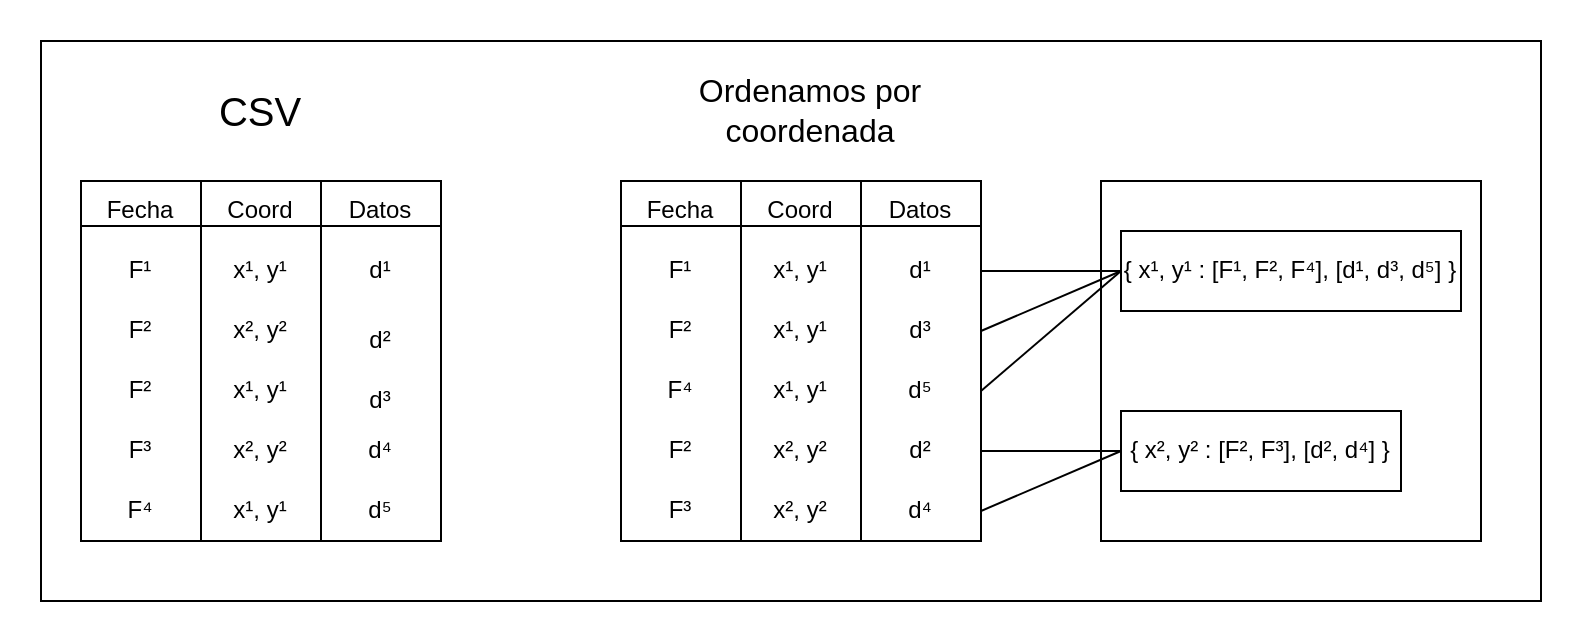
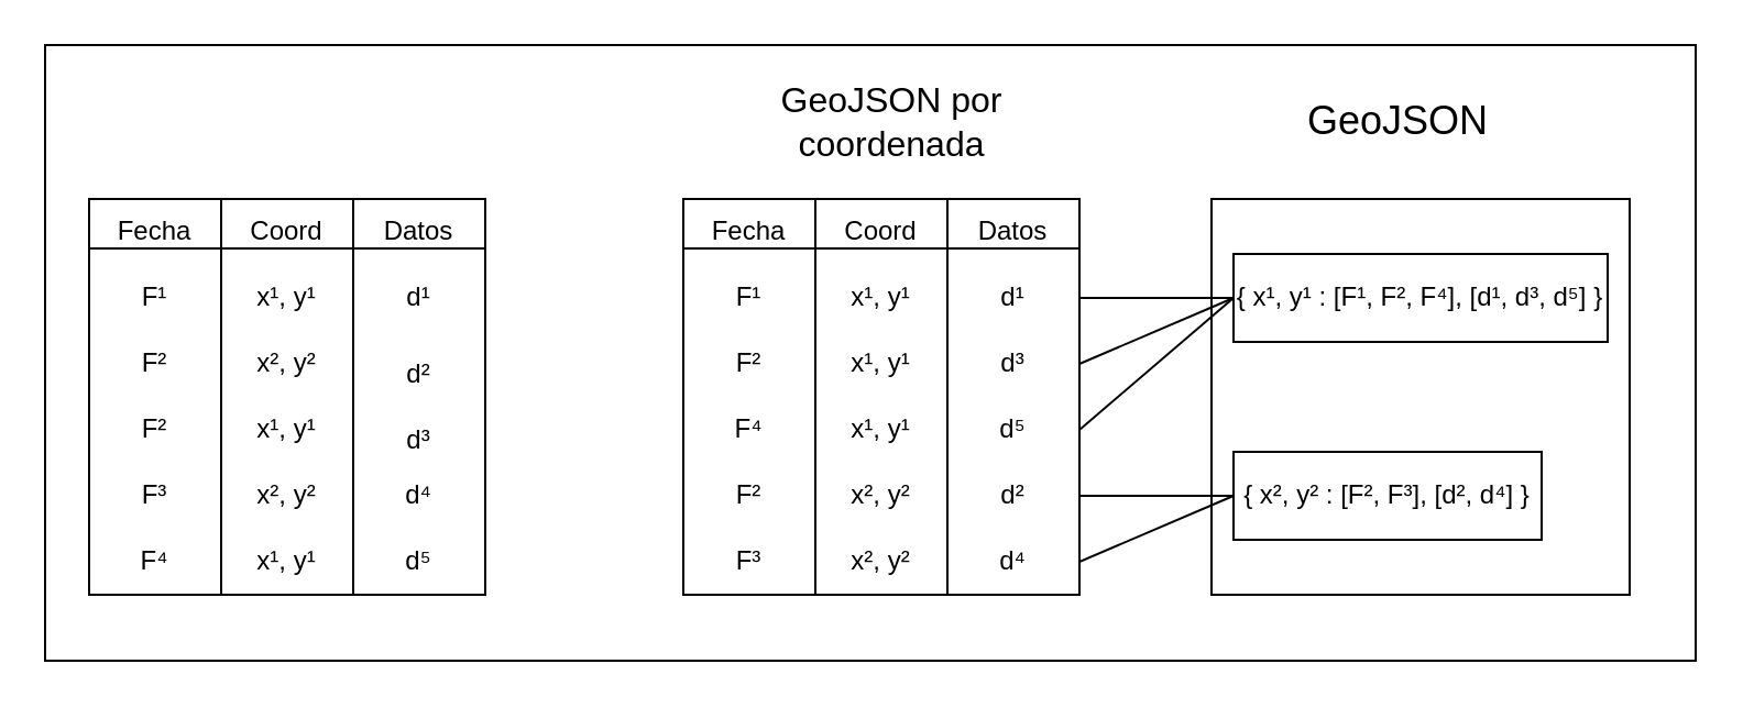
  <mxCell id="0" />
  <mxCell id="1" parent="0" />
  <mxCell id="2" value="" style="rounded=0;whiteSpace=wrap;html=1;" vertex="1" parent="1"><mxGeometry x="20" y="20" width="750" height="280" as="geometry" /></mxCell>
  <mxCell id="3" value="" style="rounded=0;whiteSpace=wrap;html=1;" vertex="1" parent="1"><mxGeometry x="550" y="90" width="190" height="180" as="geometry" /></mxCell>
  <mxCell id="4" value="" style="rounded=0;whiteSpace=wrap;html=1;" vertex="1" parent="1"><mxGeometry x="560" y="205" width="140" height="40" as="geometry" /></mxCell>
  <mxCell id="5" value="" style="rounded=0;whiteSpace=wrap;html=1;" vertex="1" parent="1"><mxGeometry x="560" y="115" width="170" height="40" as="geometry" /></mxCell>
  <mxCell id="6" value="" style="rounded=0;whiteSpace=wrap;html=1;" vertex="1" parent="1"><mxGeometry x="40" y="90" width="60" height="180" as="geometry" /></mxCell>
  <mxCell id="7" value="" style="rounded=0;whiteSpace=wrap;html=1;" vertex="1" parent="1"><mxGeometry x="100" y="90" width="70" height="180" as="geometry" /></mxCell>
  <mxCell id="8" value="" style="rounded=0;whiteSpace=wrap;html=1;" vertex="1" parent="1"><mxGeometry x="160" y="90" width="60" height="180" as="geometry" /></mxCell>
  <mxCell id="9" value="Fecha" style="text;html=1;align=center;verticalAlign=middle;whiteSpace=wrap;rounded=0;" vertex="1" parent="1"><mxGeometry x="40" y="90" width="60" height="30" as="geometry" /></mxCell>
  <mxCell id="10" value="Coord" style="text;html=1;align=center;verticalAlign=middle;whiteSpace=wrap;rounded=0;" vertex="1" parent="1"><mxGeometry x="100" y="90" width="60" height="30" as="geometry" /></mxCell>
  <mxCell id="11" value="Datos" style="text;html=1;align=center;verticalAlign=middle;whiteSpace=wrap;rounded=0;" vertex="1" parent="1"><mxGeometry x="160" y="90" width="60" height="30" as="geometry" /></mxCell>
  <mxCell id="12" value="" style="endArrow=none;html=1;rounded=0;exitX=0;exitY=0.75;exitDx=0;exitDy=0;entryX=1;entryY=0.75;entryDx=0;entryDy=0;" edge="1" parent="1" source="9" target="11"><mxGeometry width="50" height="50" relative="1" as="geometry"><mxPoint x="310" y="330" as="sourcePoint" /><mxPoint x="360" y="280" as="targetPoint" /></mxGeometry></mxCell>
  <mxCell id="13" value="F¹" style="text;html=1;align=center;verticalAlign=middle;whiteSpace=wrap;rounded=0;" vertex="1" parent="1"><mxGeometry x="40" y="120" width="60" height="30" as="geometry" /></mxCell>
  <mxCell id="14" value="F²" style="text;html=1;align=center;verticalAlign=middle;whiteSpace=wrap;rounded=0;" vertex="1" parent="1"><mxGeometry x="40" y="150" width="60" height="30" as="geometry" /></mxCell>
  <mxCell id="15" value="&lt;div&gt;F²&lt;/div&gt;" style="text;html=1;align=center;verticalAlign=middle;whiteSpace=wrap;rounded=0;" vertex="1" parent="1"><mxGeometry x="40" y="180" width="60" height="30" as="geometry" /></mxCell>
  <mxCell id="16" value="F³" style="text;html=1;align=center;verticalAlign=middle;whiteSpace=wrap;rounded=0;" vertex="1" parent="1"><mxGeometry x="40" y="210" width="60" height="30" as="geometry" /></mxCell>
  <mxCell id="17" value="x¹, y¹" style="text;html=1;align=center;verticalAlign=middle;whiteSpace=wrap;rounded=0;" vertex="1" parent="1"><mxGeometry x="100" y="120" width="60" height="30" as="geometry" /></mxCell>
  <mxCell id="18" value="x¹, y¹" style="text;html=1;align=center;verticalAlign=middle;whiteSpace=wrap;rounded=0;" vertex="1" parent="1"><mxGeometry x="100" y="180" width="60" height="30" as="geometry" /></mxCell>
  <mxCell id="19" value="x², y²" style="text;html=1;align=center;verticalAlign=middle;whiteSpace=wrap;rounded=0;" vertex="1" parent="1"><mxGeometry x="100" y="150" width="60" height="30" as="geometry" /></mxCell>
  <mxCell id="20" value="x², y²" style="text;html=1;align=center;verticalAlign=middle;whiteSpace=wrap;rounded=0;" vertex="1" parent="1"><mxGeometry x="100" y="210" width="60" height="30" as="geometry" /></mxCell>
  <mxCell id="21" value="d¹" style="text;html=1;align=center;verticalAlign=middle;whiteSpace=wrap;rounded=0;" vertex="1" parent="1"><mxGeometry x="160" y="120" width="60" height="30" as="geometry" /></mxCell>
  <mxCell id="22" value="d²" style="text;html=1;align=center;verticalAlign=middle;whiteSpace=wrap;rounded=0;" vertex="1" parent="1"><mxGeometry x="160" y="155" width="60" height="30" as="geometry" /></mxCell>
  <mxCell id="23" value="d³" style="text;html=1;align=center;verticalAlign=middle;whiteSpace=wrap;rounded=0;" vertex="1" parent="1"><mxGeometry x="160" y="185" width="60" height="30" as="geometry" /></mxCell>
  <mxCell id="24" value="d⁴" style="text;html=1;align=center;verticalAlign=middle;whiteSpace=wrap;rounded=0;" vertex="1" parent="1"><mxGeometry x="160" y="210" width="60" height="30" as="geometry" /></mxCell>
- <mxCell id="25" value="&lt;font style=&quot;font-size: 20px;&quot;&gt;CSV&lt;/font&gt;" style="text;html=1;align=center;verticalAlign=middle;whiteSpace=wrap;rounded=0;" vertex="1" parent="1"><mxGeometry x="100" y="40" width="60" height="30" as="geometry" /></mxCell>
- <mxCell id="26" value="&lt;font style=&quot;font-size: 16px;&quot;&gt;Ordenamos por coordenada&lt;/font&gt;" style="text;html=1;align=center;verticalAlign=middle;whiteSpace=wrap;rounded=0;" vertex="1" parent="1"><mxGeometry x="330" y="30" width="150" height="50" as="geometry" /></mxCell>
+ <mxCell id="26" value="&lt;font style=&quot;font-size: 16px;&quot;&gt;GeoJSON por coordenada&lt;/font&gt;" style="text;html=1;align=center;verticalAlign=middle;whiteSpace=wrap;rounded=0;" vertex="1" parent="1"><mxGeometry x="330" y="30" width="150" height="50" as="geometry" /></mxCell>
  <mxCell id="27" value="F⁴" style="text;html=1;align=center;verticalAlign=middle;whiteSpace=wrap;rounded=0;" vertex="1" parent="1"><mxGeometry x="40" y="240" width="60" height="30" as="geometry" /></mxCell>
  <mxCell id="28" value="x¹, y¹" style="text;html=1;align=center;verticalAlign=middle;whiteSpace=wrap;rounded=0;" vertex="1" parent="1"><mxGeometry x="100" y="240" width="60" height="30" as="geometry" /></mxCell>
  <mxCell id="29" value="d⁵" style="text;html=1;align=center;verticalAlign=middle;whiteSpace=wrap;rounded=0;" vertex="1" parent="1"><mxGeometry x="160" y="240" width="60" height="30" as="geometry" /></mxCell>
  <mxCell id="30" value="" style="rounded=0;whiteSpace=wrap;html=1;" vertex="1" parent="1"><mxGeometry x="310" y="90" width="60" height="180" as="geometry" /></mxCell>
  <mxCell id="31" value="" style="rounded=0;whiteSpace=wrap;html=1;" vertex="1" parent="1"><mxGeometry x="370" y="90" width="70" height="180" as="geometry" /></mxCell>
  <mxCell id="32" value="" style="rounded=0;whiteSpace=wrap;html=1;" vertex="1" parent="1"><mxGeometry x="430" y="90" width="60" height="180" as="geometry" /></mxCell>
  <mxCell id="33" value="Fecha" style="text;html=1;align=center;verticalAlign=middle;whiteSpace=wrap;rounded=0;" vertex="1" parent="1"><mxGeometry x="310" y="90" width="60" height="30" as="geometry" /></mxCell>
  <mxCell id="34" value="Coord" style="text;html=1;align=center;verticalAlign=middle;whiteSpace=wrap;rounded=0;" vertex="1" parent="1"><mxGeometry x="370" y="90" width="60" height="30" as="geometry" /></mxCell>
  <mxCell id="35" value="Datos" style="text;html=1;align=center;verticalAlign=middle;whiteSpace=wrap;rounded=0;" vertex="1" parent="1"><mxGeometry x="430" y="90" width="60" height="30" as="geometry" /></mxCell>
  <mxCell id="36" value="" style="endArrow=none;html=1;rounded=0;exitX=0;exitY=0.75;exitDx=0;exitDy=0;entryX=1;entryY=0.75;entryDx=0;entryDy=0;" edge="1" parent="1" source="33" target="35"><mxGeometry width="50" height="50" relative="1" as="geometry"><mxPoint x="580" y="330" as="sourcePoint" /><mxPoint x="630" y="280" as="targetPoint" /></mxGeometry></mxCell>
  <mxCell id="37" value="F¹" style="text;html=1;align=center;verticalAlign=middle;whiteSpace=wrap;rounded=0;" vertex="1" parent="1"><mxGeometry x="310" y="120" width="60" height="30" as="geometry" /></mxCell>
  <mxCell id="38" value="F²" style="text;html=1;align=center;verticalAlign=middle;whiteSpace=wrap;rounded=0;" vertex="1" parent="1"><mxGeometry x="310" y="210" width="60" height="30" as="geometry" /></mxCell>
  <mxCell id="39" value="&lt;div&gt;F²&lt;/div&gt;" style="text;html=1;align=center;verticalAlign=middle;whiteSpace=wrap;rounded=0;" vertex="1" parent="1"><mxGeometry x="310" y="150" width="60" height="30" as="geometry" /></mxCell>
  <mxCell id="40" value="F³" style="text;html=1;align=center;verticalAlign=middle;whiteSpace=wrap;rounded=0;" vertex="1" parent="1"><mxGeometry x="310" y="240" width="60" height="30" as="geometry" /></mxCell>
  <mxCell id="41" value="x¹, y¹" style="text;html=1;align=center;verticalAlign=middle;whiteSpace=wrap;rounded=0;" vertex="1" parent="1"><mxGeometry x="370" y="120" width="60" height="30" as="geometry" /></mxCell>
  <mxCell id="42" value="x¹, y¹" style="text;html=1;align=center;verticalAlign=middle;whiteSpace=wrap;rounded=0;" vertex="1" parent="1"><mxGeometry x="370" y="150" width="60" height="30" as="geometry" /></mxCell>
  <mxCell id="43" value="x², y²" style="text;html=1;align=center;verticalAlign=middle;whiteSpace=wrap;rounded=0;" vertex="1" parent="1"><mxGeometry x="370" y="210" width="60" height="30" as="geometry" /></mxCell>
  <mxCell id="44" value="x², y²" style="text;html=1;align=center;verticalAlign=middle;whiteSpace=wrap;rounded=0;" vertex="1" parent="1"><mxGeometry x="370" y="240" width="60" height="30" as="geometry" /></mxCell>
  <mxCell id="45" value="d¹" style="text;html=1;align=center;verticalAlign=middle;whiteSpace=wrap;rounded=0;" vertex="1" parent="1"><mxGeometry x="430" y="120" width="60" height="30" as="geometry" /></mxCell>
  <mxCell id="46" value="d²" style="text;html=1;align=center;verticalAlign=middle;whiteSpace=wrap;rounded=0;" vertex="1" parent="1"><mxGeometry x="430" y="210" width="60" height="30" as="geometry" /></mxCell>
  <mxCell id="47" value="d³" style="text;html=1;align=center;verticalAlign=middle;whiteSpace=wrap;rounded=0;" vertex="1" parent="1"><mxGeometry x="430" y="150" width="60" height="30" as="geometry" /></mxCell>
  <mxCell id="48" value="d⁴" style="text;html=1;align=center;verticalAlign=middle;whiteSpace=wrap;rounded=0;" vertex="1" parent="1"><mxGeometry x="430" y="240" width="60" height="30" as="geometry" /></mxCell>
  <mxCell id="49" value="F⁴" style="text;html=1;align=center;verticalAlign=middle;whiteSpace=wrap;rounded=0;" vertex="1" parent="1"><mxGeometry x="310" y="180" width="60" height="30" as="geometry" /></mxCell>
  <mxCell id="50" value="x¹, y¹" style="text;html=1;align=center;verticalAlign=middle;whiteSpace=wrap;rounded=0;" vertex="1" parent="1"><mxGeometry x="370" y="180" width="60" height="30" as="geometry" /></mxCell>
  <mxCell id="51" value="d⁵" style="text;html=1;align=center;verticalAlign=middle;whiteSpace=wrap;rounded=0;" vertex="1" parent="1"><mxGeometry x="430" y="180" width="60" height="30" as="geometry" /></mxCell>
+ <mxCell id="52" value="&lt;font style=&quot;font-size: 18px;&quot;&gt;GeoJSON&lt;/font&gt;" style="text;html=1;align=center;verticalAlign=middle;whiteSpace=wrap;rounded=0;" vertex="1" parent="1"><mxGeometry x="560" y="30" width="150" height="50" as="geometry" /></mxCell>
  <mxCell id="53" value="&lt;div&gt;{ x¹, y¹ : [F¹, F², F⁴], [d¹, d³, d⁵] }&lt;br&gt;&lt;/div&gt;" style="text;html=1;align=center;verticalAlign=middle;whiteSpace=wrap;rounded=0;" vertex="1" parent="1"><mxGeometry x="560" y="122.5" width="170" height="25" as="geometry" /></mxCell>
  <mxCell id="54" value="&lt;div align=&quot;left&quot;&gt;{ x², y² : [F², F³], [d², d⁴] }&lt;br&gt;&lt;/div&gt;" style="text;html=1;align=center;verticalAlign=middle;whiteSpace=wrap;rounded=0;" vertex="1" parent="1"><mxGeometry x="550" y="210" width="160" height="30" as="geometry" /></mxCell>
  <mxCell id="55" value="" style="endArrow=none;html=1;rounded=0;entryX=0;entryY=0.5;entryDx=0;entryDy=0;exitX=1;exitY=0.5;exitDx=0;exitDy=0;" edge="1" parent="1" source="45" target="53"><mxGeometry width="50" height="50" relative="1" as="geometry"><mxPoint x="500" y="240" as="sourcePoint" /><mxPoint x="550" y="190" as="targetPoint" /></mxGeometry></mxCell>
  <mxCell id="56" value="" style="endArrow=none;html=1;rounded=0;entryX=0;entryY=0.5;entryDx=0;entryDy=0;exitX=1;exitY=0.5;exitDx=0;exitDy=0;" edge="1" parent="1" source="47" target="5"><mxGeometry width="50" height="50" relative="1" as="geometry"><mxPoint x="500" y="240" as="sourcePoint" /><mxPoint x="550" y="190" as="targetPoint" /></mxGeometry></mxCell>
  <mxCell id="57" value="" style="endArrow=none;html=1;rounded=0;exitX=1;exitY=0.5;exitDx=0;exitDy=0;entryX=0;entryY=0.5;entryDx=0;entryDy=0;" edge="1" parent="1" source="51" target="53"><mxGeometry width="50" height="50" relative="1" as="geometry"><mxPoint x="500" y="240" as="sourcePoint" /><mxPoint x="560" y="140" as="targetPoint" /></mxGeometry></mxCell>
  <mxCell id="58" value="" style="endArrow=none;html=1;rounded=0;exitX=1;exitY=0.5;exitDx=0;exitDy=0;entryX=0;entryY=0.5;entryDx=0;entryDy=0;" edge="1" parent="1" source="46" target="4"><mxGeometry width="50" height="50" relative="1" as="geometry"><mxPoint x="490" y="240" as="sourcePoint" /><mxPoint x="550" y="270" as="targetPoint" /></mxGeometry></mxCell>
  <mxCell id="59" value="" style="endArrow=none;html=1;rounded=0;entryX=0;entryY=0.5;entryDx=0;entryDy=0;exitX=1;exitY=0.5;exitDx=0;exitDy=0;" edge="1" parent="1" source="48" target="4"><mxGeometry width="50" height="50" relative="1" as="geometry"><mxPoint x="490" y="240" as="sourcePoint" /><mxPoint x="540" y="190" as="targetPoint" /></mxGeometry></mxCell>
